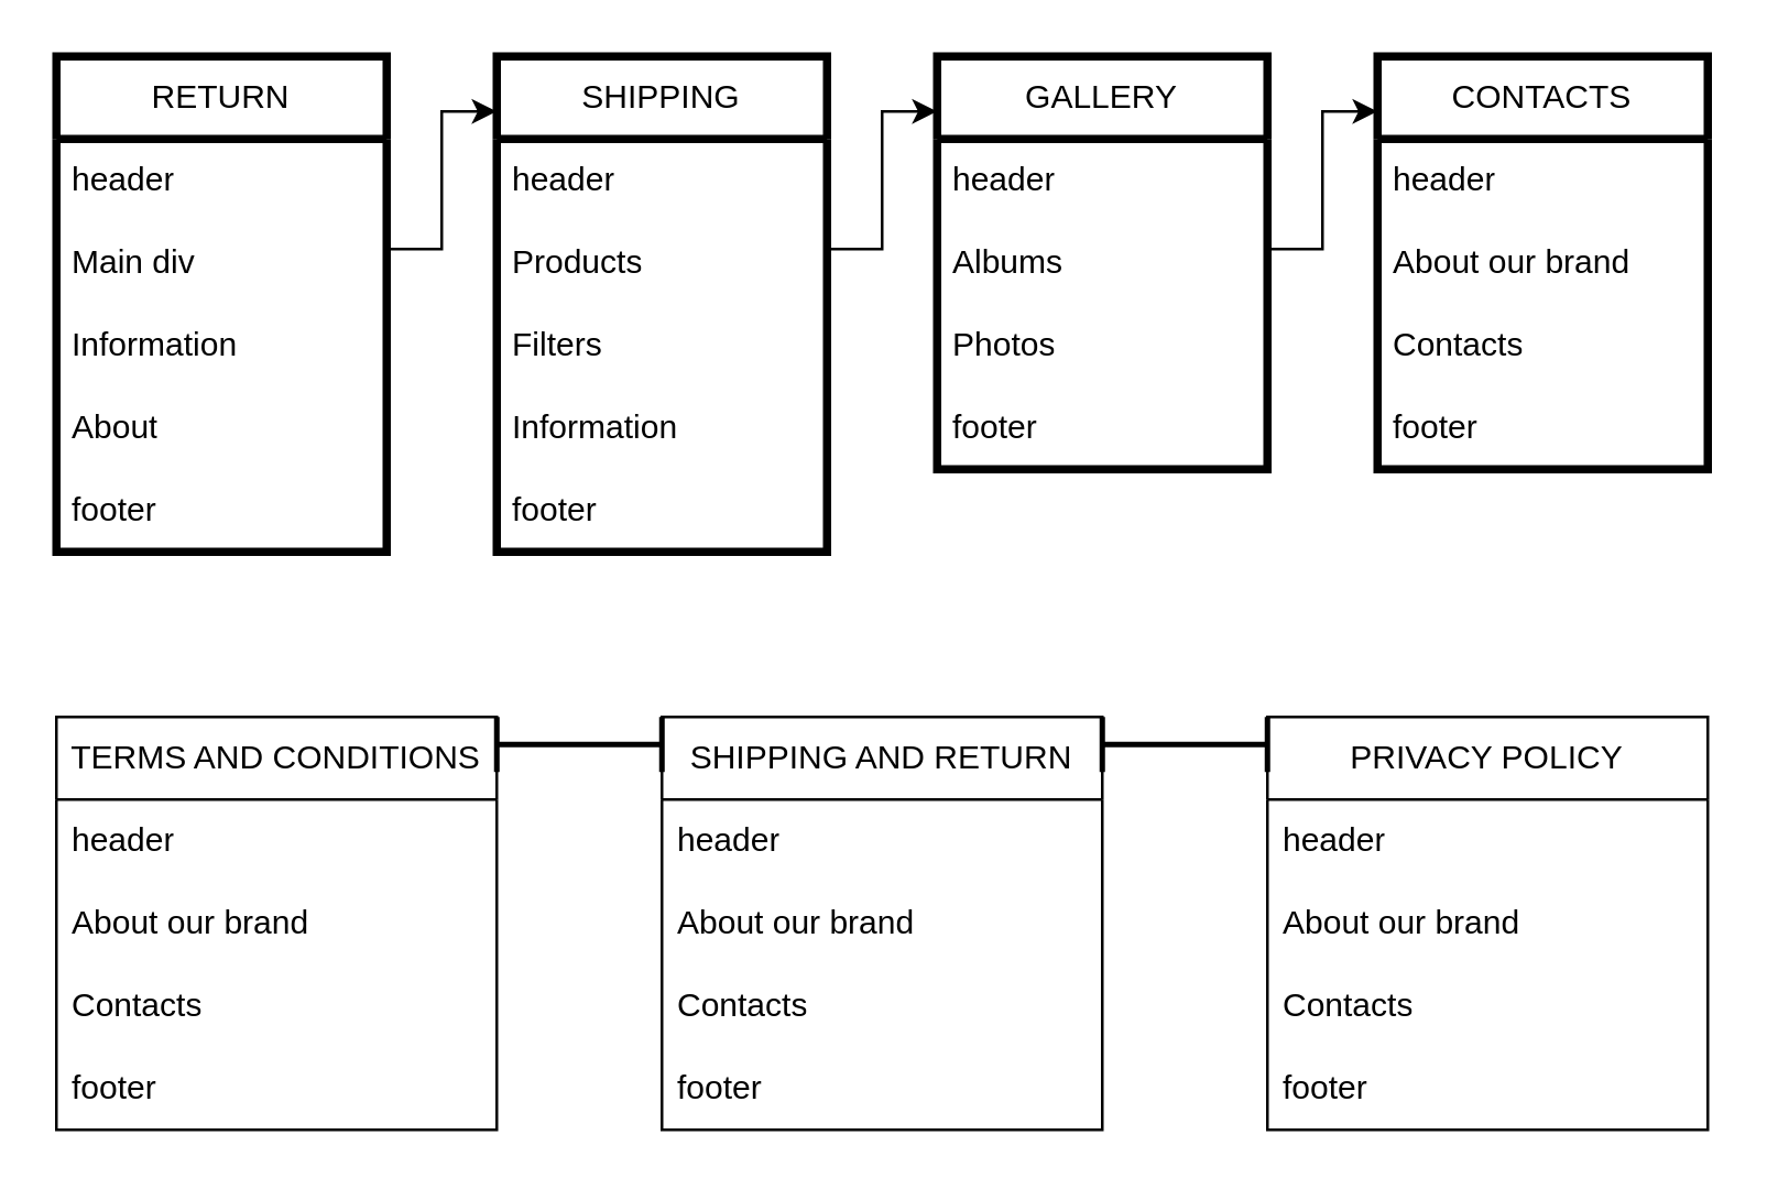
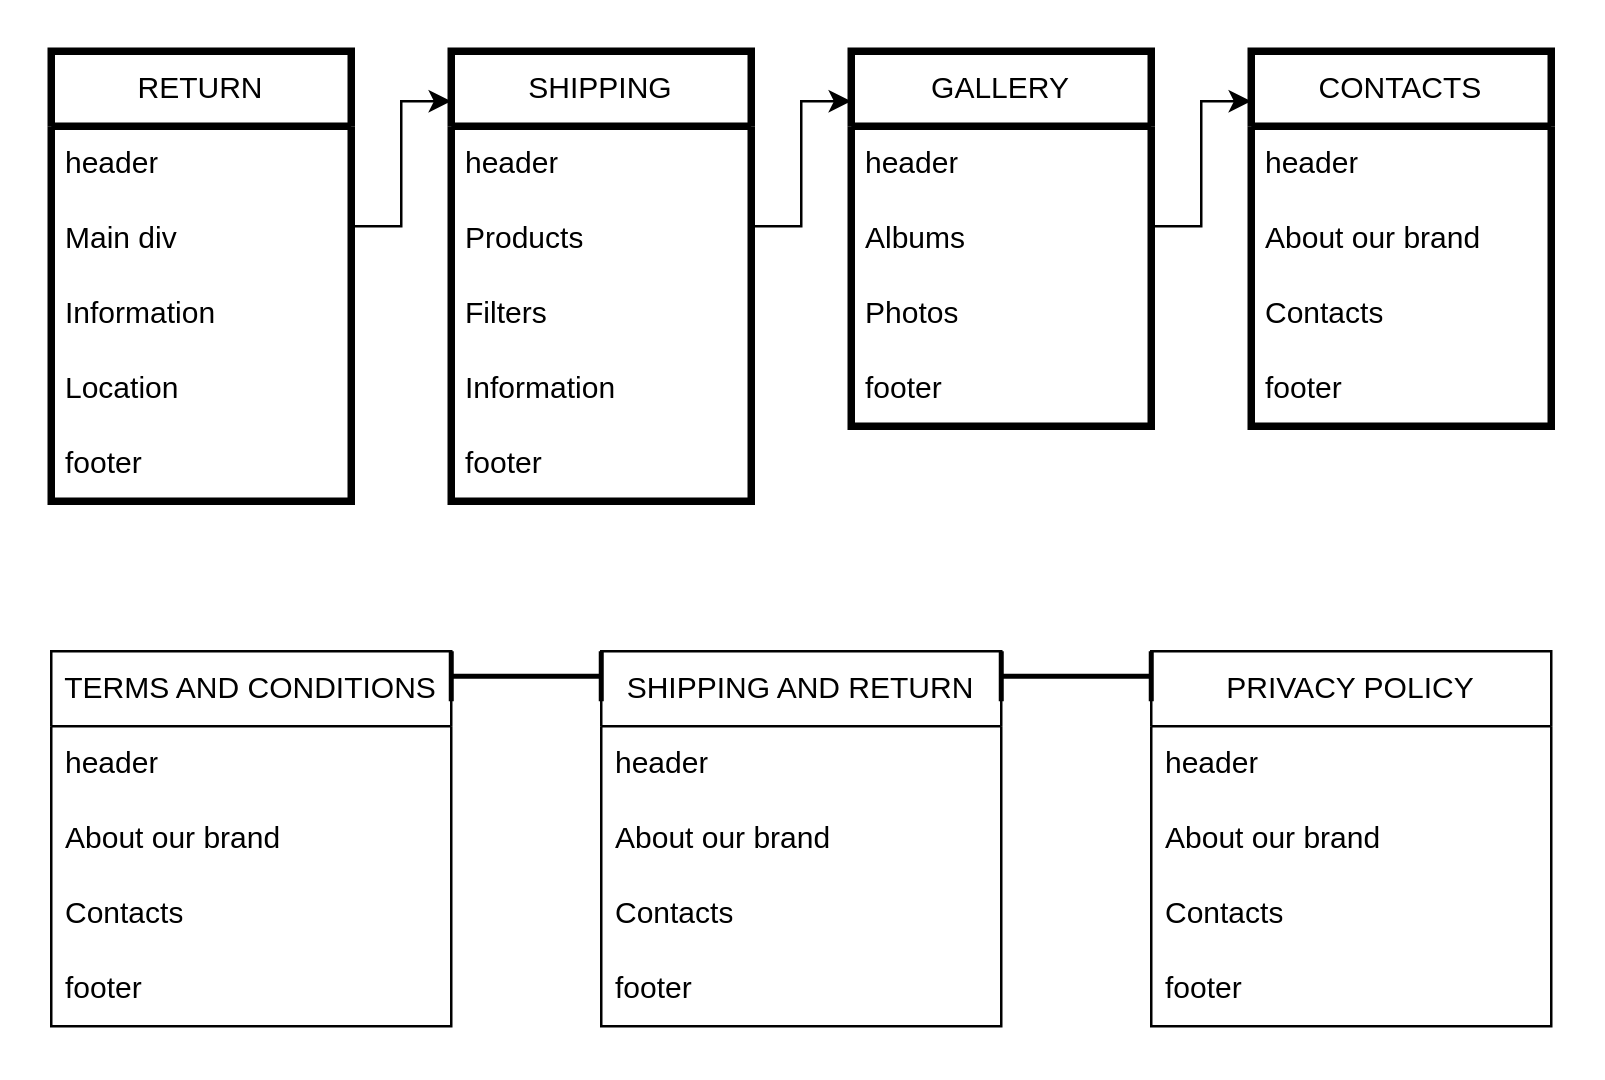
  <mxCell id="0" />
  <mxCell id="1" parent="0" />
  <mxCell id="2" value="RETURN" style="swimlane;fontStyle=0;childLayout=stackLayout;horizontal=1;startSize=30;horizontalStack=0;resizeParent=1;resizeParentMax=0;resizeLast=0;collapsible=1;marginBottom=0;whiteSpace=wrap;html=1;strokeWidth=3;perimeterSpacing=1;swimlaneFillColor=default;" vertex="1" parent="1"><mxGeometry x="20" y="20" width="120" height="180" as="geometry" /></mxCell>
  <mxCell id="3" value="header" style="text;strokeColor=none;fillColor=none;align=left;verticalAlign=middle;spacingLeft=4;spacingRight=4;overflow=hidden;points=[[0,0.5],[1,0.5]];portConstraint=eastwest;rotatable=0;whiteSpace=wrap;html=1;strokeWidth=3;perimeterSpacing=1;swimlaneFillColor=default;" vertex="1" parent="2"><mxGeometry y="30" width="120" height="30" as="geometry" /></mxCell>
  <mxCell id="4" value="Main div" style="text;strokeColor=none;fillColor=none;align=left;verticalAlign=middle;spacingLeft=4;spacingRight=4;overflow=hidden;points=[[0,0.5],[1,0.5]];portConstraint=eastwest;rotatable=0;whiteSpace=wrap;html=1;strokeWidth=3;perimeterSpacing=1;swimlaneFillColor=default;" vertex="1" parent="2"><mxGeometry y="60" width="120" height="30" as="geometry" /></mxCell>
  <mxCell id="5" value="Information" style="text;strokeColor=none;fillColor=none;align=left;verticalAlign=middle;spacingLeft=4;spacingRight=4;overflow=hidden;points=[[0,0.5],[1,0.5]];portConstraint=eastwest;rotatable=0;whiteSpace=wrap;html=1;strokeWidth=3;perimeterSpacing=1;swimlaneFillColor=default;" vertex="1" parent="2"><mxGeometry y="90" width="120" height="30" as="geometry" /></mxCell>
- <mxCell id="6" value="About" style="text;strokeColor=none;fillColor=none;align=left;verticalAlign=middle;spacingLeft=4;spacingRight=4;overflow=hidden;points=[[0,0.5],[1,0.5]];portConstraint=eastwest;rotatable=0;whiteSpace=wrap;html=1;strokeWidth=3;perimeterSpacing=1;swimlaneFillColor=default;" vertex="1" parent="2"><mxGeometry y="120" width="120" height="30" as="geometry" /></mxCell>
+ <mxCell id="6" value="Location" style="text;strokeColor=none;fillColor=none;align=left;verticalAlign=middle;spacingLeft=4;spacingRight=4;overflow=hidden;points=[[0,0.5],[1,0.5]];portConstraint=eastwest;rotatable=0;whiteSpace=wrap;html=1;strokeWidth=3;perimeterSpacing=1;swimlaneFillColor=default;" vertex="1" parent="2"><mxGeometry y="120" width="120" height="30" as="geometry" /></mxCell>
  <mxCell id="7" value="footer" style="text;strokeColor=none;fillColor=none;align=left;verticalAlign=middle;spacingLeft=4;spacingRight=4;overflow=hidden;points=[[0,0.5],[1,0.5]];portConstraint=eastwest;rotatable=0;whiteSpace=wrap;html=1;strokeWidth=3;perimeterSpacing=1;swimlaneFillColor=default;" vertex="1" parent="2"><mxGeometry y="150" width="120" height="30" as="geometry" /></mxCell>
  <mxCell id="8" value="SHIPPING" style="swimlane;fontStyle=0;childLayout=stackLayout;horizontal=1;startSize=30;horizontalStack=0;resizeParent=1;resizeParentMax=0;resizeLast=0;collapsible=1;marginBottom=0;whiteSpace=wrap;html=1;strokeWidth=3;perimeterSpacing=1;swimlaneFillColor=default;" vertex="1" parent="1"><mxGeometry x="180" y="20" width="120" height="180" as="geometry" /></mxCell>
  <mxCell id="9" value="header" style="text;strokeColor=none;fillColor=none;align=left;verticalAlign=middle;spacingLeft=4;spacingRight=4;overflow=hidden;points=[[0,0.5],[1,0.5]];portConstraint=eastwest;rotatable=0;whiteSpace=wrap;html=1;strokeWidth=3;perimeterSpacing=1;swimlaneFillColor=default;" vertex="1" parent="8"><mxGeometry y="30" width="120" height="30" as="geometry" /></mxCell>
  <mxCell id="10" value="Products" style="text;strokeColor=none;fillColor=none;align=left;verticalAlign=middle;spacingLeft=4;spacingRight=4;overflow=hidden;points=[[0,0.5],[1,0.5]];portConstraint=eastwest;rotatable=0;whiteSpace=wrap;html=1;strokeWidth=3;perimeterSpacing=1;swimlaneFillColor=default;" vertex="1" parent="8"><mxGeometry y="60" width="120" height="30" as="geometry" /></mxCell>
  <mxCell id="11" value="Filters" style="text;strokeColor=none;fillColor=none;align=left;verticalAlign=middle;spacingLeft=4;spacingRight=4;overflow=hidden;points=[[0,0.5],[1,0.5]];portConstraint=eastwest;rotatable=0;whiteSpace=wrap;html=1;strokeWidth=3;perimeterSpacing=1;swimlaneFillColor=default;" vertex="1" parent="8"><mxGeometry y="90" width="120" height="30" as="geometry" /></mxCell>
  <mxCell id="12" value="Information" style="text;strokeColor=none;fillColor=none;align=left;verticalAlign=middle;spacingLeft=4;spacingRight=4;overflow=hidden;points=[[0,0.5],[1,0.5]];portConstraint=eastwest;rotatable=0;whiteSpace=wrap;html=1;strokeWidth=3;perimeterSpacing=1;swimlaneFillColor=default;" vertex="1" parent="8"><mxGeometry y="120" width="120" height="30" as="geometry" /></mxCell>
  <mxCell id="13" value="footer" style="text;strokeColor=none;fillColor=none;align=left;verticalAlign=middle;spacingLeft=4;spacingRight=4;overflow=hidden;points=[[0,0.5],[1,0.5]];portConstraint=eastwest;rotatable=0;whiteSpace=wrap;html=1;strokeWidth=3;perimeterSpacing=1;swimlaneFillColor=default;" vertex="1" parent="8"><mxGeometry y="150" width="120" height="30" as="geometry" /></mxCell>
  <mxCell id="14" value="GALLERY" style="swimlane;fontStyle=0;childLayout=stackLayout;horizontal=1;startSize=30;horizontalStack=0;resizeParent=1;resizeParentMax=0;resizeLast=0;collapsible=1;marginBottom=0;whiteSpace=wrap;html=1;strokeWidth=3;perimeterSpacing=1;swimlaneFillColor=default;" vertex="1" parent="1"><mxGeometry x="340" y="20" width="120" height="150" as="geometry" /></mxCell>
  <mxCell id="15" value="header" style="text;strokeColor=none;fillColor=none;align=left;verticalAlign=middle;spacingLeft=4;spacingRight=4;overflow=hidden;points=[[0,0.5],[1,0.5]];portConstraint=eastwest;rotatable=0;whiteSpace=wrap;html=1;strokeWidth=3;perimeterSpacing=1;swimlaneFillColor=default;" vertex="1" parent="14"><mxGeometry y="30" width="120" height="30" as="geometry" /></mxCell>
  <mxCell id="16" value="Albums" style="text;strokeColor=none;fillColor=none;align=left;verticalAlign=middle;spacingLeft=4;spacingRight=4;overflow=hidden;points=[[0,0.5],[1,0.5]];portConstraint=eastwest;rotatable=0;whiteSpace=wrap;html=1;strokeWidth=3;perimeterSpacing=1;swimlaneFillColor=default;" vertex="1" parent="14"><mxGeometry y="60" width="120" height="30" as="geometry" /></mxCell>
  <mxCell id="17" value="Photos" style="text;strokeColor=none;fillColor=none;align=left;verticalAlign=middle;spacingLeft=4;spacingRight=4;overflow=hidden;points=[[0,0.5],[1,0.5]];portConstraint=eastwest;rotatable=0;whiteSpace=wrap;html=1;strokeWidth=3;perimeterSpacing=1;swimlaneFillColor=default;" vertex="1" parent="14"><mxGeometry y="90" width="120" height="30" as="geometry" /></mxCell>
  <mxCell id="18" value="footer" style="text;strokeColor=none;fillColor=none;align=left;verticalAlign=middle;spacingLeft=4;spacingRight=4;overflow=hidden;points=[[0,0.5],[1,0.5]];portConstraint=eastwest;rotatable=0;whiteSpace=wrap;html=1;strokeWidth=3;perimeterSpacing=1;swimlaneFillColor=default;" vertex="1" parent="14"><mxGeometry y="120" width="120" height="30" as="geometry" /></mxCell>
  <mxCell id="19" value="CONTACTS" style="swimlane;fontStyle=0;childLayout=stackLayout;horizontal=1;startSize=30;horizontalStack=0;resizeParent=1;resizeParentMax=0;resizeLast=0;collapsible=1;marginBottom=0;whiteSpace=wrap;html=1;strokeWidth=3;perimeterSpacing=1;swimlaneFillColor=default;" vertex="1" parent="1"><mxGeometry x="500" y="20" width="120" height="150" as="geometry" /></mxCell>
  <mxCell id="20" value="header" style="text;strokeColor=none;fillColor=none;align=left;verticalAlign=middle;spacingLeft=4;spacingRight=4;overflow=hidden;points=[[0,0.5],[1,0.5]];portConstraint=eastwest;rotatable=0;whiteSpace=wrap;html=1;strokeWidth=3;perimeterSpacing=1;swimlaneFillColor=default;" vertex="1" parent="19"><mxGeometry y="30" width="120" height="30" as="geometry" /></mxCell>
  <mxCell id="21" value="About our brand" style="text;strokeColor=none;fillColor=none;align=left;verticalAlign=middle;spacingLeft=4;spacingRight=4;overflow=hidden;points=[[0,0.5],[1,0.5]];portConstraint=eastwest;rotatable=0;whiteSpace=wrap;html=1;strokeWidth=3;perimeterSpacing=1;swimlaneFillColor=default;" vertex="1" parent="19"><mxGeometry y="60" width="120" height="30" as="geometry" /></mxCell>
  <mxCell id="22" value="Contacts" style="text;strokeColor=none;fillColor=none;align=left;verticalAlign=middle;spacingLeft=4;spacingRight=4;overflow=hidden;points=[[0,0.5],[1,0.5]];portConstraint=eastwest;rotatable=0;whiteSpace=wrap;html=1;strokeWidth=3;perimeterSpacing=1;swimlaneFillColor=default;" vertex="1" parent="19"><mxGeometry y="90" width="120" height="30" as="geometry" /></mxCell>
  <mxCell id="23" value="footer" style="text;strokeColor=none;fillColor=none;align=left;verticalAlign=middle;spacingLeft=4;spacingRight=4;overflow=hidden;points=[[0,0.5],[1,0.5]];portConstraint=eastwest;rotatable=0;whiteSpace=wrap;html=1;strokeWidth=3;perimeterSpacing=1;swimlaneFillColor=default;" vertex="1" parent="19"><mxGeometry y="120" width="120" height="30" as="geometry" /></mxCell>
  <mxCell id="24" value="TERMS AND CONDITIONS" style="swimlane;fontStyle=0;childLayout=stackLayout;horizontal=1;startSize=30;horizontalStack=0;resizeParent=1;resizeParentMax=0;resizeLast=0;collapsible=1;marginBottom=0;whiteSpace=wrap;html=1;" vertex="1" parent="1"><mxGeometry x="20" y="260" width="160" height="150" as="geometry" /></mxCell>
  <mxCell id="25" value="header" style="text;strokeColor=none;fillColor=none;align=left;verticalAlign=middle;spacingLeft=4;spacingRight=4;overflow=hidden;points=[[0,0.5],[1,0.5]];portConstraint=eastwest;rotatable=0;whiteSpace=wrap;html=1;" vertex="1" parent="24"><mxGeometry y="30" width="160" height="30" as="geometry" /></mxCell>
  <mxCell id="26" value="About our brand" style="text;strokeColor=none;fillColor=none;align=left;verticalAlign=middle;spacingLeft=4;spacingRight=4;overflow=hidden;points=[[0,0.5],[1,0.5]];portConstraint=eastwest;rotatable=0;whiteSpace=wrap;html=1;" vertex="1" parent="24"><mxGeometry y="60" width="160" height="30" as="geometry" /></mxCell>
  <mxCell id="27" value="Contacts" style="text;strokeColor=none;fillColor=none;align=left;verticalAlign=middle;spacingLeft=4;spacingRight=4;overflow=hidden;points=[[0,0.5],[1,0.5]];portConstraint=eastwest;rotatable=0;whiteSpace=wrap;html=1;" vertex="1" parent="24"><mxGeometry y="90" width="160" height="30" as="geometry" /></mxCell>
  <mxCell id="28" value="footer" style="text;strokeColor=none;fillColor=none;align=left;verticalAlign=middle;spacingLeft=4;spacingRight=4;overflow=hidden;points=[[0,0.5],[1,0.5]];portConstraint=eastwest;rotatable=0;whiteSpace=wrap;html=1;" vertex="1" parent="24"><mxGeometry y="120" width="160" height="30" as="geometry" /></mxCell>
  <mxCell id="29" value="SHIPPING AND RETURN" style="swimlane;fontStyle=0;childLayout=stackLayout;horizontal=1;startSize=30;horizontalStack=0;resizeParent=1;resizeParentMax=0;resizeLast=0;collapsible=1;marginBottom=0;whiteSpace=wrap;html=1;" vertex="1" parent="1"><mxGeometry x="240" y="260" width="160" height="150" as="geometry" /></mxCell>
  <mxCell id="30" value="header" style="text;strokeColor=none;fillColor=none;align=left;verticalAlign=middle;spacingLeft=4;spacingRight=4;overflow=hidden;points=[[0,0.5],[1,0.5]];portConstraint=eastwest;rotatable=0;whiteSpace=wrap;html=1;" vertex="1" parent="29"><mxGeometry y="30" width="160" height="30" as="geometry" /></mxCell>
  <mxCell id="31" value="About our brand" style="text;strokeColor=none;fillColor=none;align=left;verticalAlign=middle;spacingLeft=4;spacingRight=4;overflow=hidden;points=[[0,0.5],[1,0.5]];portConstraint=eastwest;rotatable=0;whiteSpace=wrap;html=1;" vertex="1" parent="29"><mxGeometry y="60" width="160" height="30" as="geometry" /></mxCell>
  <mxCell id="32" value="Contacts" style="text;strokeColor=none;fillColor=none;align=left;verticalAlign=middle;spacingLeft=4;spacingRight=4;overflow=hidden;points=[[0,0.5],[1,0.5]];portConstraint=eastwest;rotatable=0;whiteSpace=wrap;html=1;" vertex="1" parent="29"><mxGeometry y="90" width="160" height="30" as="geometry" /></mxCell>
  <mxCell id="33" value="footer" style="text;strokeColor=none;fillColor=none;align=left;verticalAlign=middle;spacingLeft=4;spacingRight=4;overflow=hidden;points=[[0,0.5],[1,0.5]];portConstraint=eastwest;rotatable=0;whiteSpace=wrap;html=1;" vertex="1" parent="29"><mxGeometry y="120" width="160" height="30" as="geometry" /></mxCell>
  <mxCell id="34" value="PRIVACY POLICY" style="swimlane;fontStyle=0;childLayout=stackLayout;horizontal=1;startSize=30;horizontalStack=0;resizeParent=1;resizeParentMax=0;resizeLast=0;collapsible=1;marginBottom=0;whiteSpace=wrap;html=1;" vertex="1" parent="1"><mxGeometry x="460" y="260" width="160" height="150" as="geometry" /></mxCell>
  <mxCell id="35" value="header" style="text;strokeColor=none;fillColor=none;align=left;verticalAlign=middle;spacingLeft=4;spacingRight=4;overflow=hidden;points=[[0,0.5],[1,0.5]];portConstraint=eastwest;rotatable=0;whiteSpace=wrap;html=1;" vertex="1" parent="34"><mxGeometry y="30" width="160" height="30" as="geometry" /></mxCell>
  <mxCell id="36" value="About our brand" style="text;strokeColor=none;fillColor=none;align=left;verticalAlign=middle;spacingLeft=4;spacingRight=4;overflow=hidden;points=[[0,0.5],[1,0.5]];portConstraint=eastwest;rotatable=0;whiteSpace=wrap;html=1;" vertex="1" parent="34"><mxGeometry y="60" width="160" height="30" as="geometry" /></mxCell>
  <mxCell id="37" value="Contacts" style="text;strokeColor=none;fillColor=none;align=left;verticalAlign=middle;spacingLeft=4;spacingRight=4;overflow=hidden;points=[[0,0.5],[1,0.5]];portConstraint=eastwest;rotatable=0;whiteSpace=wrap;html=1;" vertex="1" parent="34"><mxGeometry y="90" width="160" height="30" as="geometry" /></mxCell>
  <mxCell id="38" value="footer" style="text;strokeColor=none;fillColor=none;align=left;verticalAlign=middle;spacingLeft=4;spacingRight=4;overflow=hidden;points=[[0,0.5],[1,0.5]];portConstraint=eastwest;rotatable=0;whiteSpace=wrap;html=1;" vertex="1" parent="34"><mxGeometry y="120" width="160" height="30" as="geometry" /></mxCell>
  <mxCell id="39" value="" style="edgeStyle=elbowEdgeStyle;elbow=horizontal;endArrow=classic;html=1;rounded=0;" edge="1" parent="1"><mxGeometry width="50" height="50" relative="1" as="geometry"><mxPoint x="140" y="90" as="sourcePoint" /><mxPoint x="180" y="40" as="targetPoint" /></mxGeometry></mxCell>
  <mxCell id="40" value="" style="edgeStyle=elbowEdgeStyle;elbow=horizontal;endArrow=classic;html=1;rounded=0;" edge="1" parent="1"><mxGeometry width="50" height="50" relative="1" as="geometry"><mxPoint x="300" y="90" as="sourcePoint" /><mxPoint x="340" y="40" as="targetPoint" /></mxGeometry></mxCell>
  <mxCell id="41" value="" style="edgeStyle=elbowEdgeStyle;elbow=horizontal;endArrow=classic;html=1;rounded=0;" edge="1" parent="1"><mxGeometry width="50" height="50" relative="1" as="geometry"><mxPoint x="460" y="90" as="sourcePoint" /><mxPoint x="500" y="40" as="targetPoint" /></mxGeometry></mxCell>
  <mxCell id="42" value="" style="shape=crossbar;whiteSpace=wrap;html=1;rounded=1;strokeWidth=2;" vertex="1" parent="1"><mxGeometry x="180" y="260" width="60" height="20" as="geometry" /></mxCell>
  <mxCell id="43" value="" style="shape=crossbar;whiteSpace=wrap;html=1;rounded=1;strokeWidth=2;" vertex="1" parent="1"><mxGeometry x="400" y="260" width="60" height="20" as="geometry" /></mxCell>
